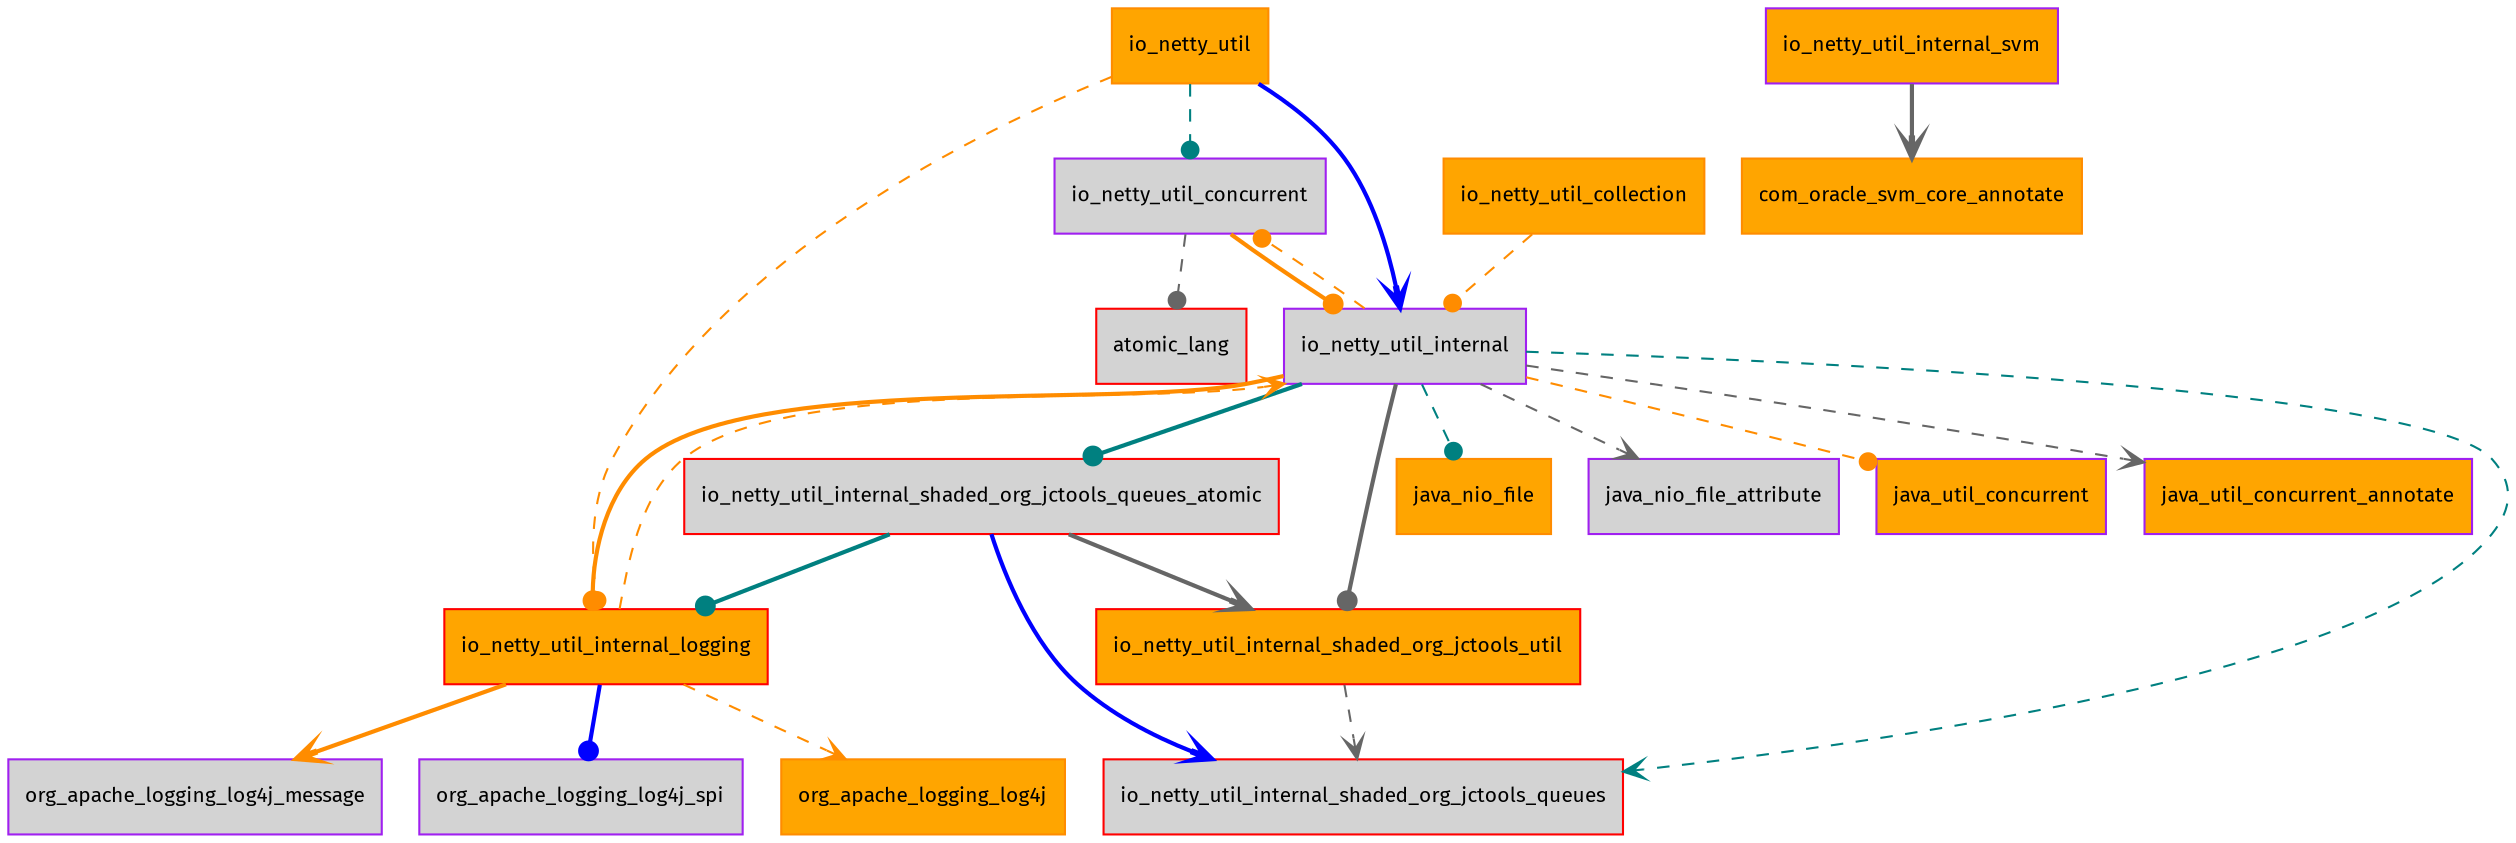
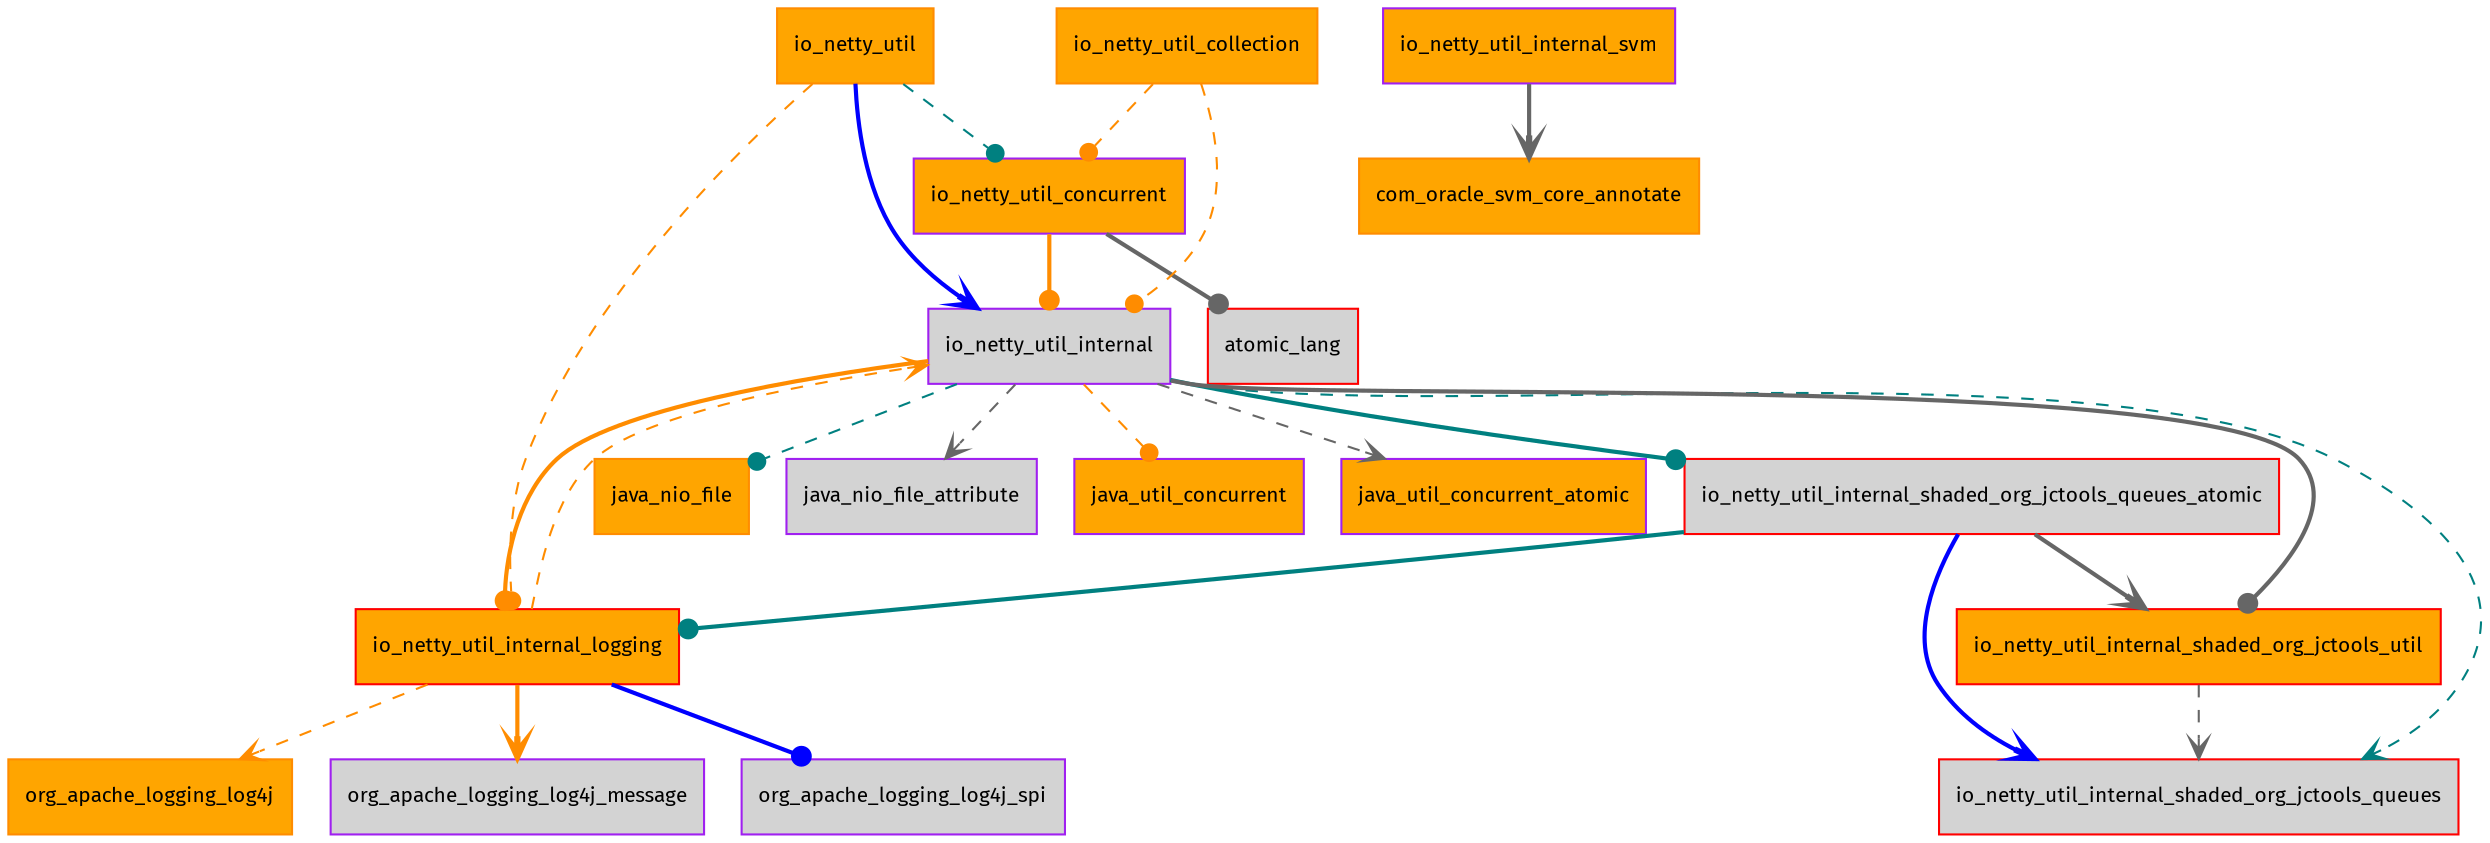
  digraph {
    fontname="Fira Sans"
    node [color=purple fillcolor=orange fontname="Fira Sans" fontsize=10.0 shape=box style=filled]
    edge [arrowhead=dot color=darkorange fontname="Fira Sans" style=dashed]
    io_netty_util [color=darkorange]
-   io_netty_util_concurrent [fillcolor=lightgrey]
+   io_netty_util_concurrent
    io_netty_util_internal [fillcolor=lightgrey]
    io_netty_util_internal_logging [color=red]
    n5 [color=red fillcolor=lightgrey label=atomic_lang]
    io_netty_util_internal_shaded_org_jctools_queues [color=red fillcolor=lightgrey]
    io_netty_util_internal_shaded_org_jctools_queues_atomic [color=red fillcolor=lightgrey]
    io_netty_util_internal_shaded_org_jctools_util [color=red]
    java_nio_file [color=darkorange]
    java_nio_file_attribute [fillcolor=lightgrey]
    java_util_concurrent
-   java_util_concurrent_atomic [label=java_util_concurrent_annotate]
+   java_util_concurrent_atomic
    org_apache_logging_log4j [color=darkorange]
    org_apache_logging_log4j_message [fillcolor=lightgrey]
    org_apache_logging_log4j_spi [fillcolor=lightgrey]
    io_netty_util_collection [color=darkorange]
    com_oracle_svm_core_annotate [color=darkorange]
    io_netty_util_internal_svm
    io_netty_util -> io_netty_util_concurrent [color=teal]
    io_netty_util -> io_netty_util_internal [arrowhead=vee color=blue style=bold]
    io_netty_util -> io_netty_util_internal_logging
    io_netty_util_concurrent -> io_netty_util_internal [style=bold]
-   io_netty_util_concurrent -> n5 [color=gray40]
-   io_netty_util_internal -> io_netty_util_concurrent
+   io_netty_util_concurrent -> n5 [color=gray40 style=bold]
+   io_netty_util_collection -> io_netty_util_concurrent
    io_netty_util_internal -> io_netty_util_internal_logging [style=bold]
    io_netty_util_internal -> io_netty_util_internal_shaded_org_jctools_queues [arrowhead=vee color=teal]
    io_netty_util_internal -> io_netty_util_internal_shaded_org_jctools_queues_atomic [color=teal style=bold]
    io_netty_util_internal -> io_netty_util_internal_shaded_org_jctools_util [color=gray40 style=bold]
    io_netty_util_internal -> java_nio_file [color=teal]
    io_netty_util_internal -> java_nio_file_attribute [arrowhead=vee color=gray40]
    io_netty_util_internal -> java_util_concurrent
    io_netty_util_internal -> java_util_concurrent_atomic [arrowhead=vee color=gray40]
    io_netty_util_internal_logging -> io_netty_util_internal [arrowhead=vee]
    io_netty_util_internal_logging -> org_apache_logging_log4j [arrowhead=vee]
    io_netty_util_internal_logging -> org_apache_logging_log4j_message [arrowhead=vee style=bold]
    io_netty_util_internal_logging -> org_apache_logging_log4j_spi [color=blue style=bold]
    io_netty_util_internal_shaded_org_jctools_queues_atomic -> io_netty_util_internal_logging [color=teal style=bold]
    io_netty_util_internal_shaded_org_jctools_queues_atomic -> io_netty_util_internal_shaded_org_jctools_queues [arrowhead=vee color=blue style=bold]
    io_netty_util_internal_shaded_org_jctools_queues_atomic -> io_netty_util_internal_shaded_org_jctools_util [arrowhead=vee color=gray40 style=bold]
    io_netty_util_internal_shaded_org_jctools_util -> io_netty_util_internal_shaded_org_jctools_queues [arrowhead=vee color=gray40]
    io_netty_util_collection -> io_netty_util_internal
    io_netty_util_internal_svm -> com_oracle_svm_core_annotate [arrowhead=vee color=gray40 style=bold]
  }
